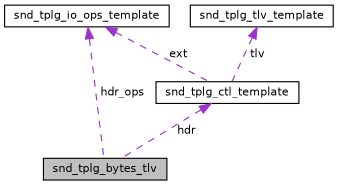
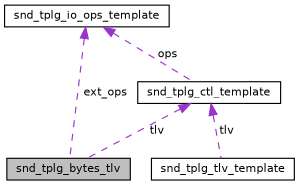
  digraph {
    node [color=black fillcolor=white fontname=Helvetica fontsize=10 shape=record style=filled]
    edge [color=darkorchid3 dir=back fontname=Helvetica fontsize=10 labelfontname=Helvetica labelfontsize=10 style=dashed]
    n1 [fillcolor=grey75 fontcolor=black height=0.2 label=snd_tplg_bytes_tlv width=0.4]
    n2 [height=0.2 label=snd_tplg_io_ops_template width=0.4]
    n3 [height=0.2 label=snd_tplg_ctl_template width=0.4]
    n4 [height=0.2 label=snd_tplg_tlv_template width=0.4]
-   n2 -> n1 [label=" hdr_ops"]
-   n2 -> n3 [label=" ext"]
-   n3 -> n1 [label=" hdr"]
-   n4 -> n3 [label=" tlv"]
+   n2 -> n1 [label=" ext_ops"]
+   n2 -> n3 [label=" ops"]
+   n3 -> n1 [label=" tlv"]
+   n3 -> n4 [label=" tlv"]
  }
